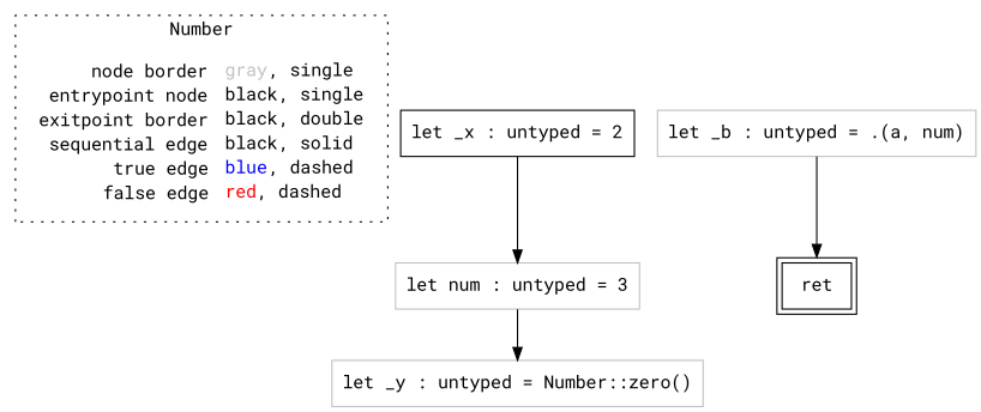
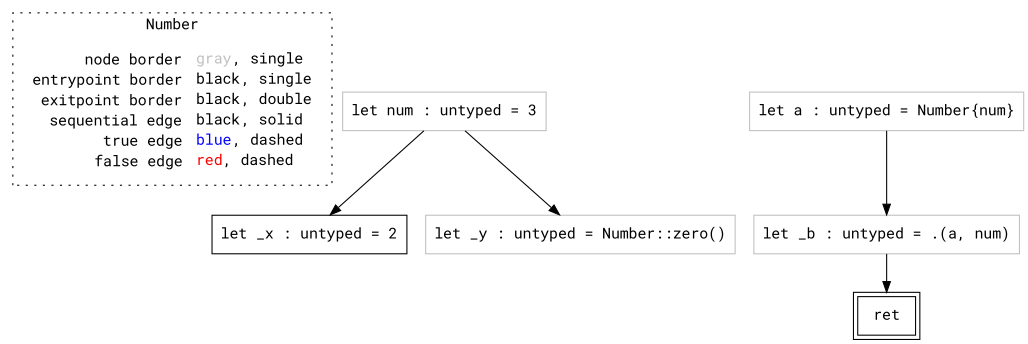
  digraph {
    fontname="Roboto Mono"
    node [fontname="Roboto Mono" shape=rect color=gray]
    edge [color=black fontname="Roboto Mono"]
-   n1 [label=<<table border="0" cellpadding="2" cellspacing="0" cellborder="0"><tr><td align="right">node border&nbsp;</td><td align="left"><font color="gray">gray</font>, single</td></tr><tr><td align="right">entrypoint node&nbsp;</td><td align="left"><font color="black">black</font>, single</td></tr><tr><td align="right">exitpoint border&nbsp;</td><td align="left"><font color="black">black</font>, double</td></tr><tr><td align="right">sequential edge&nbsp;</td><td align="left"><font color="black">black</font>, solid</td></tr><tr><td align="right">true edge&nbsp;</td><td align="left"><font color="blue">blue</font>, dashed</td></tr><tr><td align="right">false edge&nbsp;</td><td align="left"><font color="red">red</font>, dashed</td></tr></table>> shape=plaintext color=""]
+   n1 [label=<<table border="0" cellpadding="2" cellspacing="0" cellborder="0"><tr><td align="right">node border&nbsp;</td><td align="left"><font color="gray">gray</font>, single</td></tr><tr><td align="right">entrypoint border&nbsp;</td><td align="left"><font color="black">black</font>, single</td></tr><tr><td align="right">exitpoint border&nbsp;</td><td align="left"><font color="black">black</font>, double</td></tr><tr><td align="right">sequential edge&nbsp;</td><td align="left"><font color="black">black</font>, solid</td></tr><tr><td align="right">true edge&nbsp;</td><td align="left"><font color="blue">blue</font>, dashed</td></tr><tr><td align="right">false edge&nbsp;</td><td align="left"><font color="red">red</font>, dashed</td></tr></table>> shape=plaintext color=""]
    n2 [color=black label=<let _x : untyped = 2>]
    n3 [label=<let num : untyped = 3>]
    n4 [label=<let _y : untyped = Number::zero()>]
    n5 [label=<let _b : untyped = .(a, num)>]
    n6 [color=black label=<ret> peripheries=2]
+   n7 [label=<let a : untyped = Number{num}>]
    subgraph cluster_1 {
      label=Number
      style=dotted
      n1
    }
-   n2 -> n3
+   n3 -> n2
    n3 -> n4
    n5 -> n6
+   n7 -> n5
  }
